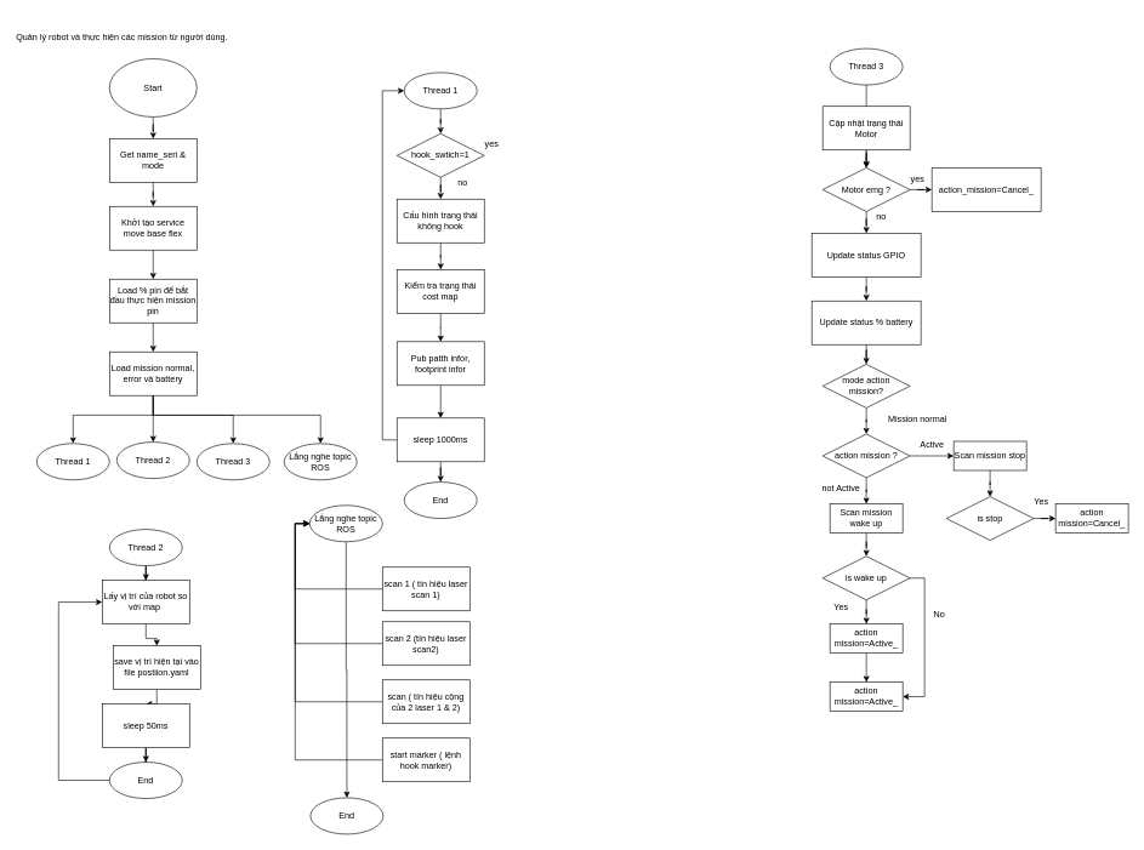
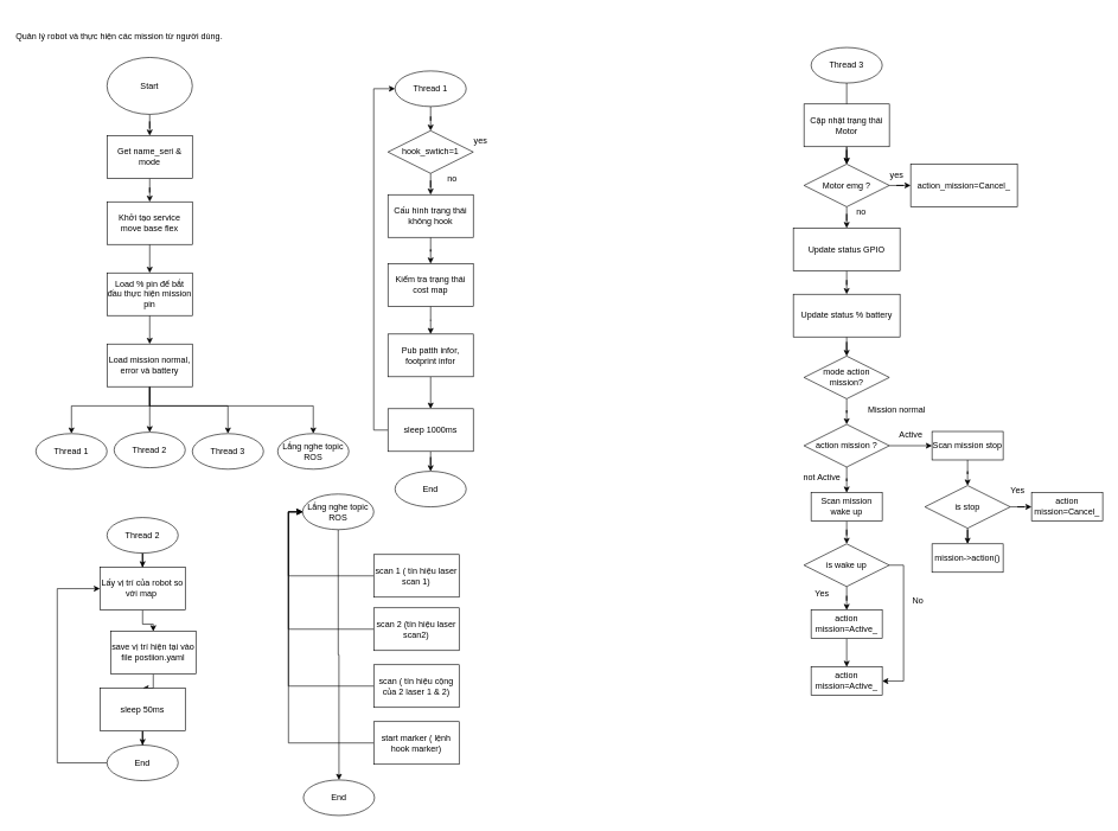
  <mxCell id="0" />
  <mxCell id="1" parent="0" />
  <mxCell id="2" style="edgeStyle=orthogonalEdgeStyle;rounded=0;orthogonalLoop=1;jettySize=auto;html=1;entryX=0.5;entryY=0;entryDx=0;entryDy=0;" parent="1" source="3" target="5" edge="1"><mxGeometry relative="1" as="geometry" /></mxCell>
  <mxCell id="3" value="Start" style="ellipse;whiteSpace=wrap;html=1;" parent="1" vertex="1"><mxGeometry x="150" y="80" width="120" height="80" as="geometry" /></mxCell>
  <mxCell id="4" value="" style="edgeStyle=orthogonalEdgeStyle;rounded=0;orthogonalLoop=1;jettySize=auto;html=1;" edge="1" parent="1" source="5" target="20"><mxGeometry relative="1" as="geometry" /></mxCell>
  <mxCell id="5" value="Get name_seri &amp;amp; mode" style="rounded=0;whiteSpace=wrap;html=1;" parent="1" vertex="1"><mxGeometry x="150" y="190" width="120" height="60" as="geometry" /></mxCell>
  <mxCell id="6" value="Quản lý robot và thực hiện các mission từ người dùng." style="text;strokeColor=none;fillColor=none;align=left;verticalAlign=middle;rounded=0;whiteSpace=wrap;html=1;" parent="1" vertex="1"><mxGeometry x="20" y="20" width="490" height="60" as="geometry" /></mxCell>
  <mxCell id="7" style="edgeStyle=orthogonalEdgeStyle;rounded=0;orthogonalLoop=1;jettySize=auto;html=1;entryX=0.5;entryY=0;entryDx=0;entryDy=0;" parent="1" source="8" target="17" edge="1"><mxGeometry relative="1" as="geometry" /></mxCell>
  <mxCell id="8" value="Lắng nghe topic&lt;br&gt;ROS" style="ellipse;whiteSpace=wrap;html=1;" parent="1" vertex="1"><mxGeometry x="425.06" y="694" width="100" height="50" as="geometry" /></mxCell>
  <mxCell id="9" style="edgeStyle=orthogonalEdgeStyle;rounded=0;orthogonalLoop=1;jettySize=auto;html=1;entryX=0;entryY=0.5;entryDx=0;entryDy=0;" parent="1" source="10" target="8" edge="1"><mxGeometry relative="1" as="geometry"><Array as="points"><mxPoint x="405.06" y="809" /><mxPoint x="405.06" y="719" /></Array></mxGeometry></mxCell>
  <mxCell id="10" value="scan 1 ( tín hiệu laser scan 1)" style="rounded=0;whiteSpace=wrap;html=1;" parent="1" vertex="1"><mxGeometry x="525.06" y="779" width="120" height="60" as="geometry" /></mxCell>
  <mxCell id="11" style="edgeStyle=orthogonalEdgeStyle;rounded=0;orthogonalLoop=1;jettySize=auto;html=1;entryX=0;entryY=0.5;entryDx=0;entryDy=0;" parent="1" source="12" target="8" edge="1"><mxGeometry relative="1" as="geometry"><Array as="points"><mxPoint x="405.06" y="884" /><mxPoint x="405.06" y="719" /></Array></mxGeometry></mxCell>
  <mxCell id="12" value="scan 2 (tín hiệu laser scan2)" style="rounded=0;whiteSpace=wrap;html=1;" parent="1" vertex="1"><mxGeometry x="525.06" y="854" width="120" height="60" as="geometry" /></mxCell>
  <mxCell id="13" style="edgeStyle=orthogonalEdgeStyle;rounded=0;orthogonalLoop=1;jettySize=auto;html=1;entryX=0;entryY=0.5;entryDx=0;entryDy=0;" parent="1" source="14" target="8" edge="1"><mxGeometry relative="1" as="geometry"><Array as="points"><mxPoint x="405.06" y="964" /><mxPoint x="405.06" y="719" /></Array></mxGeometry></mxCell>
  <mxCell id="14" value="scan ( tín hiệu cộng của 2 laser 1 &amp;amp; 2)" style="rounded=0;whiteSpace=wrap;html=1;" parent="1" vertex="1"><mxGeometry x="525.06" y="934" width="120" height="60" as="geometry" /></mxCell>
  <mxCell id="15" style="edgeStyle=orthogonalEdgeStyle;rounded=0;orthogonalLoop=1;jettySize=auto;html=1;entryX=0;entryY=0.5;entryDx=0;entryDy=0;" parent="1" source="16" target="8" edge="1"><mxGeometry relative="1" as="geometry"><Array as="points"><mxPoint x="405.06" y="1044" /><mxPoint x="405.06" y="719" /></Array></mxGeometry></mxCell>
  <mxCell id="16" value="start marker ( lệnh hook marker)" style="rounded=0;whiteSpace=wrap;html=1;" parent="1" vertex="1"><mxGeometry x="525.06" y="1014" width="120" height="60" as="geometry" /></mxCell>
  <mxCell id="17" value="End" style="ellipse;whiteSpace=wrap;html=1;" parent="1" vertex="1"><mxGeometry x="426.14" y="1096" width="100" height="50" as="geometry" /></mxCell>
  <mxCell id="18" style="edgeStyle=orthogonalEdgeStyle;rounded=0;orthogonalLoop=1;jettySize=auto;html=1;exitX=0.5;exitY=1;exitDx=0;exitDy=0;" parent="1" source="14" target="14" edge="1"><mxGeometry relative="1" as="geometry" /></mxCell>
  <mxCell id="19" value="" style="edgeStyle=orthogonalEdgeStyle;rounded=0;orthogonalLoop=1;jettySize=auto;html=1;" edge="1" parent="1" source="20" target="22"><mxGeometry relative="1" as="geometry" /></mxCell>
  <mxCell id="20" value="Khởi tạo service move base flex" style="rounded=0;whiteSpace=wrap;html=1;" vertex="1" parent="1"><mxGeometry x="150" y="283" width="120" height="60" as="geometry" /></mxCell>
  <mxCell id="21" value="" style="edgeStyle=orthogonalEdgeStyle;rounded=0;orthogonalLoop=1;jettySize=auto;html=1;" edge="1" parent="1" source="22" target="27"><mxGeometry relative="1" as="geometry" /></mxCell>
  <mxCell id="22" value="Load % pin để bắt đầu thực hiện mission pin" style="rounded=0;whiteSpace=wrap;html=1;" vertex="1" parent="1"><mxGeometry x="150" y="383" width="120" height="60" as="geometry" /></mxCell>
  <mxCell id="23" style="edgeStyle=orthogonalEdgeStyle;rounded=0;orthogonalLoop=1;jettySize=auto;html=1;entryX=0.5;entryY=0;entryDx=0;entryDy=0;" edge="1" parent="1" source="27" target="28"><mxGeometry relative="1" as="geometry"><Array as="points"><mxPoint x="210" y="570" /><mxPoint x="100" y="570" /></Array></mxGeometry></mxCell>
  <mxCell id="24" value="" style="edgeStyle=orthogonalEdgeStyle;rounded=0;orthogonalLoop=1;jettySize=auto;html=1;" edge="1" parent="1" source="27" target="29"><mxGeometry relative="1" as="geometry" /></mxCell>
  <mxCell id="25" style="edgeStyle=orthogonalEdgeStyle;rounded=0;orthogonalLoop=1;jettySize=auto;html=1;entryX=0.5;entryY=0;entryDx=0;entryDy=0;" edge="1" parent="1" source="27" target="30"><mxGeometry relative="1" as="geometry"><Array as="points"><mxPoint x="210" y="570" /><mxPoint x="320" y="570" /></Array></mxGeometry></mxCell>
  <mxCell id="26" style="edgeStyle=orthogonalEdgeStyle;rounded=0;orthogonalLoop=1;jettySize=auto;html=1;entryX=0.5;entryY=0;entryDx=0;entryDy=0;" edge="1" parent="1" source="27" target="31"><mxGeometry relative="1" as="geometry"><Array as="points"><mxPoint x="210" y="570" /><mxPoint x="440" y="570" /></Array></mxGeometry></mxCell>
  <mxCell id="27" value="Load mission normal, error và battery" style="rounded=0;whiteSpace=wrap;html=1;" vertex="1" parent="1"><mxGeometry x="150" y="483" width="120" height="60" as="geometry" /></mxCell>
  <mxCell id="28" value="Thread 1" style="ellipse;whiteSpace=wrap;html=1;" vertex="1" parent="1"><mxGeometry x="50" y="609" width="100" height="50" as="geometry" /></mxCell>
  <mxCell id="29" value="Thread 2" style="ellipse;whiteSpace=wrap;html=1;" vertex="1" parent="1"><mxGeometry x="160" y="607" width="100" height="50" as="geometry" /></mxCell>
  <mxCell id="30" value="Thread 3" style="ellipse;whiteSpace=wrap;html=1;" vertex="1" parent="1"><mxGeometry x="270" y="609" width="100" height="50" as="geometry" /></mxCell>
  <mxCell id="31" value="Lắng nghe topic&lt;br&gt;ROS" style="ellipse;whiteSpace=wrap;html=1;" vertex="1" parent="1"><mxGeometry x="390" y="609" width="100" height="50" as="geometry" /></mxCell>
  <mxCell id="32" value="" style="edgeStyle=orthogonalEdgeStyle;rounded=0;orthogonalLoop=1;jettySize=auto;html=1;" edge="1" parent="1" source="33" target="38"><mxGeometry relative="1" as="geometry" /></mxCell>
  <mxCell id="33" value="Thread 1" style="ellipse;whiteSpace=wrap;html=1;" vertex="1" parent="1"><mxGeometry x="555" y="99" width="100" height="50" as="geometry" /></mxCell>
  <mxCell id="34" value="End" style="ellipse;whiteSpace=wrap;html=1;" vertex="1" parent="1"><mxGeometry x="555" y="662" width="100" height="50" as="geometry" /></mxCell>
  <mxCell id="35" value="" style="edgeStyle=orthogonalEdgeStyle;rounded=0;orthogonalLoop=1;jettySize=auto;html=1;" edge="1" parent="1" source="36" target="45"><mxGeometry relative="1" as="geometry" /></mxCell>
  <mxCell id="36" value="Pub patth infor, footprint infor" style="rounded=0;whiteSpace=wrap;html=1;" vertex="1" parent="1"><mxGeometry x="545" y="469" width="120" height="60" as="geometry" /></mxCell>
  <mxCell id="37" value="" style="edgeStyle=orthogonalEdgeStyle;rounded=0;orthogonalLoop=1;jettySize=auto;html=1;" edge="1" parent="1" source="38" target="40"><mxGeometry relative="1" as="geometry" /></mxCell>
  <mxCell id="38" value="hook_swtich=1" style="rhombus;whiteSpace=wrap;html=1;" vertex="1" parent="1"><mxGeometry x="545" y="183" width="120" height="60" as="geometry" /></mxCell>
  <mxCell id="39" value="" style="edgeStyle=orthogonalEdgeStyle;rounded=0;orthogonalLoop=1;jettySize=auto;html=1;" edge="1" parent="1" source="40" target="42"><mxGeometry relative="1" as="geometry" /></mxCell>
  <mxCell id="40" value="Cấu hình trạng thái không hook" style="rounded=0;whiteSpace=wrap;html=1;" vertex="1" parent="1"><mxGeometry x="545" y="273" width="120" height="60" as="geometry" /></mxCell>
  <mxCell id="41" value="" style="edgeStyle=orthogonalEdgeStyle;rounded=0;orthogonalLoop=1;jettySize=auto;html=1;" edge="1" parent="1" source="42" target="36"><mxGeometry relative="1" as="geometry" /></mxCell>
  <mxCell id="42" value="Kiểm tra trạng thái cost map" style="rounded=0;whiteSpace=wrap;html=1;" vertex="1" parent="1"><mxGeometry x="545" y="370" width="120" height="60" as="geometry" /></mxCell>
  <mxCell id="43" value="" style="edgeStyle=orthogonalEdgeStyle;rounded=0;orthogonalLoop=1;jettySize=auto;html=1;" edge="1" parent="1" source="45" target="34"><mxGeometry relative="1" as="geometry" /></mxCell>
  <mxCell id="44" style="edgeStyle=orthogonalEdgeStyle;rounded=0;orthogonalLoop=1;jettySize=auto;html=1;entryX=0;entryY=0.5;entryDx=0;entryDy=0;" edge="1" parent="1" source="45" target="33"><mxGeometry relative="1" as="geometry"><Array as="points"><mxPoint x="525" y="604" /><mxPoint x="525" y="124" /></Array></mxGeometry></mxCell>
  <mxCell id="45" value="sleep 1000ms" style="rounded=0;whiteSpace=wrap;html=1;" vertex="1" parent="1"><mxGeometry x="545" y="574" width="120" height="60" as="geometry" /></mxCell>
  <mxCell id="46" style="edgeStyle=orthogonalEdgeStyle;rounded=0;orthogonalLoop=1;jettySize=auto;html=1;entryX=0.5;entryY=0;entryDx=0;entryDy=0;" edge="1" parent="1" source="47" target="51"><mxGeometry relative="1" as="geometry" /></mxCell>
  <mxCell id="47" value="Thread 2" style="ellipse;whiteSpace=wrap;html=1;" vertex="1" parent="1"><mxGeometry x="150" y="727" width="100" height="50" as="geometry" /></mxCell>
  <mxCell id="48" style="edgeStyle=orthogonalEdgeStyle;rounded=0;orthogonalLoop=1;jettySize=auto;html=1;entryX=0;entryY=0.5;entryDx=0;entryDy=0;" edge="1" parent="1" source="49" target="51"><mxGeometry relative="1" as="geometry"><Array as="points"><mxPoint x="80" y="1072" /><mxPoint x="80" y="827" /></Array></mxGeometry></mxCell>
  <mxCell id="49" value="End" style="ellipse;whiteSpace=wrap;html=1;" vertex="1" parent="1"><mxGeometry x="150" y="1047" width="100" height="50" as="geometry" /></mxCell>
  <mxCell id="50" value="" style="edgeStyle=orthogonalEdgeStyle;rounded=0;orthogonalLoop=1;jettySize=auto;html=1;" edge="1" parent="1" source="51" target="53"><mxGeometry relative="1" as="geometry" /></mxCell>
  <mxCell id="51" value="Lấy vị trí của robot so với map&amp;nbsp;" style="rounded=0;whiteSpace=wrap;html=1;" vertex="1" parent="1"><mxGeometry x="140" y="797" width="120" height="60" as="geometry" /></mxCell>
  <mxCell id="52" value="" style="edgeStyle=orthogonalEdgeStyle;rounded=0;orthogonalLoop=1;jettySize=auto;html=1;" edge="1" parent="1" source="53" target="55"><mxGeometry relative="1" as="geometry" /></mxCell>
  <mxCell id="53" value="save vị trí hiện tại vào file postiion.yaml" style="rounded=0;whiteSpace=wrap;html=1;" vertex="1" parent="1"><mxGeometry x="155" y="887" width="120" height="60" as="geometry" /></mxCell>
  <mxCell id="54" value="" style="edgeStyle=orthogonalEdgeStyle;rounded=0;orthogonalLoop=1;jettySize=auto;html=1;" edge="1" parent="1" source="55" target="49"><mxGeometry relative="1" as="geometry" /></mxCell>
  <mxCell id="55" value="sleep 50ms" style="rounded=0;whiteSpace=wrap;html=1;" vertex="1" parent="1"><mxGeometry x="140" y="967" width="120" height="60" as="geometry" /></mxCell>
  <mxCell id="56" value="" style="edgeStyle=orthogonalEdgeStyle;rounded=0;orthogonalLoop=1;jettySize=auto;html=1;" edge="1" parent="1" source="57" target="62"><mxGeometry relative="1" as="geometry" /></mxCell>
  <mxCell id="57" value="Thread 3" style="ellipse;whiteSpace=wrap;html=1;" vertex="1" parent="1"><mxGeometry x="1140" y="66" width="100" height="50" as="geometry" /></mxCell>
  <mxCell id="58" value="" style="edgeStyle=orthogonalEdgeStyle;rounded=0;orthogonalLoop=1;jettySize=auto;html=1;" edge="1" parent="1" source="59" target="62"><mxGeometry relative="1" as="geometry" /></mxCell>
  <mxCell id="59" value="Cập nhật trạng thái Motor" style="rounded=0;whiteSpace=wrap;html=1;" vertex="1" parent="1"><mxGeometry x="1130" y="145.5" width="120" height="60" as="geometry" /></mxCell>
  <mxCell id="60" value="" style="edgeStyle=orthogonalEdgeStyle;rounded=0;orthogonalLoop=1;jettySize=auto;html=1;" edge="1" parent="1" source="62" target="65"><mxGeometry relative="1" as="geometry" /></mxCell>
  <mxCell id="61" value="" style="edgeStyle=orthogonalEdgeStyle;rounded=0;orthogonalLoop=1;jettySize=auto;html=1;" edge="1" parent="1" source="62" target="68"><mxGeometry relative="1" as="geometry" /></mxCell>
  <mxCell id="62" value="Motor emg ?" style="rhombus;whiteSpace=wrap;html=1;" vertex="1" parent="1"><mxGeometry x="1130" y="230" width="120" height="60" as="geometry" /></mxCell>
  <mxCell id="63" value="yes" style="text;html=1;align=center;verticalAlign=middle;resizable=0;points=[];autosize=1;strokeColor=none;fillColor=none;" vertex="1" parent="1"><mxGeometry x="655" y="183" width="40" height="30" as="geometry" /></mxCell>
  <mxCell id="64" value="no" style="text;html=1;align=center;verticalAlign=middle;resizable=0;points=[];autosize=1;strokeColor=none;fillColor=none;" vertex="1" parent="1"><mxGeometry x="615" y="236" width="40" height="30" as="geometry" /></mxCell>
  <mxCell id="65" value="action_mission=Cancel_" style="rounded=0;whiteSpace=wrap;html=1;" vertex="1" parent="1"><mxGeometry x="1280" y="230" width="150" height="60" as="geometry" /></mxCell>
  <mxCell id="66" value="yes" style="text;html=1;align=center;verticalAlign=middle;resizable=0;points=[];autosize=1;strokeColor=none;fillColor=none;" vertex="1" parent="1"><mxGeometry x="1240" y="230" width="40" height="30" as="geometry" /></mxCell>
  <mxCell id="67" value="" style="edgeStyle=orthogonalEdgeStyle;rounded=0;orthogonalLoop=1;jettySize=auto;html=1;" edge="1" parent="1" source="68" target="70"><mxGeometry relative="1" as="geometry" /></mxCell>
  <mxCell id="68" value="Update status GPIO" style="rounded=0;whiteSpace=wrap;html=1;" vertex="1" parent="1"><mxGeometry x="1115" y="320" width="150" height="60" as="geometry" /></mxCell>
  <mxCell id="69" value="" style="edgeStyle=orthogonalEdgeStyle;rounded=0;orthogonalLoop=1;jettySize=auto;html=1;" edge="1" parent="1" source="70" target="72"><mxGeometry relative="1" as="geometry" /></mxCell>
  <mxCell id="70" value="Update status % battery" style="rounded=0;whiteSpace=wrap;html=1;" vertex="1" parent="1"><mxGeometry x="1115" y="413" width="150" height="60" as="geometry" /></mxCell>
  <mxCell id="71" value="" style="edgeStyle=orthogonalEdgeStyle;rounded=0;orthogonalLoop=1;jettySize=auto;html=1;" edge="1" parent="1" source="72" target="79"><mxGeometry relative="1" as="geometry" /></mxCell>
  <mxCell id="72" value="mode action &lt;br&gt;mission?" style="rhombus;whiteSpace=wrap;html=1;" vertex="1" parent="1"><mxGeometry x="1130" y="500" width="120" height="60" as="geometry" /></mxCell>
  <mxCell id="73" value="no" style="text;html=1;align=center;verticalAlign=middle;resizable=0;points=[];autosize=1;strokeColor=none;fillColor=none;" vertex="1" parent="1"><mxGeometry x="1190" y="283" width="40" height="30" as="geometry" /></mxCell>
  <mxCell id="74" value="Mission normal" style="text;html=1;align=center;verticalAlign=middle;resizable=0;points=[];autosize=1;strokeColor=none;fillColor=none;" vertex="1" parent="1"><mxGeometry x="1210" y="560" width="100" height="30" as="geometry" /></mxCell>
  <mxCell id="75" value="" style="edgeStyle=orthogonalEdgeStyle;rounded=0;orthogonalLoop=1;jettySize=auto;html=1;" edge="1" parent="1" source="76" target="84"><mxGeometry relative="1" as="geometry" /></mxCell>
  <mxCell id="76" value="Scan mission wake up" style="rounded=0;whiteSpace=wrap;html=1;" vertex="1" parent="1"><mxGeometry x="1140" y="692" width="100" height="40" as="geometry" /></mxCell>
  <mxCell id="77" value="" style="edgeStyle=orthogonalEdgeStyle;rounded=0;orthogonalLoop=1;jettySize=auto;html=1;" edge="1" parent="1" source="79" target="76"><mxGeometry relative="1" as="geometry" /></mxCell>
  <mxCell id="78" style="edgeStyle=orthogonalEdgeStyle;rounded=0;orthogonalLoop=1;jettySize=auto;html=1;entryX=0;entryY=0.5;entryDx=0;entryDy=0;" edge="1" parent="1" source="79" target="91"><mxGeometry relative="1" as="geometry" /></mxCell>
  <mxCell id="79" value="action mission ?" style="rhombus;whiteSpace=wrap;html=1;" vertex="1" parent="1"><mxGeometry x="1130" y="596" width="120" height="60" as="geometry" /></mxCell>
  <mxCell id="80" value="not Active" style="text;html=1;align=center;verticalAlign=middle;resizable=0;points=[];autosize=1;strokeColor=none;fillColor=none;" vertex="1" parent="1"><mxGeometry x="1115" y="656" width="80" height="30" as="geometry" /></mxCell>
  <mxCell id="81" value="Active" style="text;html=1;align=center;verticalAlign=middle;resizable=0;points=[];autosize=1;strokeColor=none;fillColor=none;" vertex="1" parent="1"><mxGeometry x="1250" y="596" width="60" height="30" as="geometry" /></mxCell>
  <mxCell id="82" value="" style="edgeStyle=orthogonalEdgeStyle;rounded=0;orthogonalLoop=1;jettySize=auto;html=1;" edge="1" parent="1" source="84" target="87"><mxGeometry relative="1" as="geometry" /></mxCell>
  <mxCell id="83" style="edgeStyle=orthogonalEdgeStyle;rounded=0;orthogonalLoop=1;jettySize=auto;html=1;entryX=1;entryY=0.5;entryDx=0;entryDy=0;" edge="1" parent="1" source="84" target="89"><mxGeometry relative="1" as="geometry"><Array as="points"><mxPoint x="1270" y="794" /><mxPoint x="1270" y="957" /></Array></mxGeometry></mxCell>
  <mxCell id="84" value="is wake up" style="rhombus;whiteSpace=wrap;html=1;" vertex="1" parent="1"><mxGeometry x="1130" y="764" width="120" height="60" as="geometry" /></mxCell>
  <mxCell id="85" value="Yes" style="text;html=1;align=center;verticalAlign=middle;resizable=0;points=[];autosize=1;strokeColor=none;fillColor=none;" vertex="1" parent="1"><mxGeometry x="1135" y="819" width="40" height="30" as="geometry" /></mxCell>
  <mxCell id="86" style="edgeStyle=orthogonalEdgeStyle;rounded=0;orthogonalLoop=1;jettySize=auto;html=1;entryX=0.5;entryY=0;entryDx=0;entryDy=0;" edge="1" parent="1" source="87" target="89"><mxGeometry relative="1" as="geometry" /></mxCell>
  <mxCell id="87" value="action mission=Active_" style="rounded=0;whiteSpace=wrap;html=1;" vertex="1" parent="1"><mxGeometry x="1140" y="857" width="100" height="40" as="geometry" /></mxCell>
  <mxCell id="88" value="No" style="text;html=1;align=center;verticalAlign=middle;resizable=0;points=[];autosize=1;strokeColor=none;fillColor=none;" vertex="1" parent="1"><mxGeometry x="1270" y="829" width="40" height="30" as="geometry" /></mxCell>
  <mxCell id="89" value="action mission=Active_" style="rounded=0;whiteSpace=wrap;html=1;" vertex="1" parent="1"><mxGeometry x="1140" y="937" width="100" height="40" as="geometry" /></mxCell>
  <mxCell id="90" style="edgeStyle=orthogonalEdgeStyle;rounded=0;orthogonalLoop=1;jettySize=auto;html=1;entryX=0.5;entryY=0;entryDx=0;entryDy=0;" edge="1" parent="1" source="91" target="94"><mxGeometry relative="1" as="geometry" /></mxCell>
  <mxCell id="91" value="Scan mission stop" style="rounded=0;whiteSpace=wrap;html=1;" vertex="1" parent="1"><mxGeometry x="1310" y="606" width="100" height="40" as="geometry" /></mxCell>
  <mxCell id="92" value="" style="edgeStyle=orthogonalEdgeStyle;rounded=0;orthogonalLoop=1;jettySize=auto;html=1;" edge="1" parent="1" source="94" target="96"><mxGeometry relative="1" as="geometry" /></mxCell>
+ <mxCell id="93" value="" style="edgeStyle=orthogonalEdgeStyle;rounded=0;orthogonalLoop=1;jettySize=auto;html=1;" edge="1" parent="1" source="94" target="97"><mxGeometry relative="1" as="geometry" /></mxCell>
  <mxCell id="94" value="is stop" style="rhombus;whiteSpace=wrap;html=1;" vertex="1" parent="1"><mxGeometry x="1300" y="682" width="120" height="60" as="geometry" /></mxCell>
  <mxCell id="95" value="Yes" style="text;html=1;align=center;verticalAlign=middle;resizable=0;points=[];autosize=1;strokeColor=none;fillColor=none;" vertex="1" parent="1"><mxGeometry x="1410" y="674" width="40" height="30" as="geometry" /></mxCell>
  <mxCell id="96" value="action mission=Cancel_" style="rounded=0;whiteSpace=wrap;html=1;" vertex="1" parent="1"><mxGeometry x="1450" y="692" width="100" height="40" as="geometry" /></mxCell>
+ <mxCell id="97" value="mission-&amp;gt;action()" style="rounded=0;whiteSpace=wrap;html=1;" vertex="1" parent="1"><mxGeometry x="1310" y="764" width="100" height="40" as="geometry" /></mxCell>
